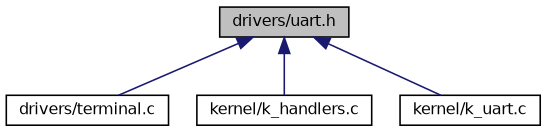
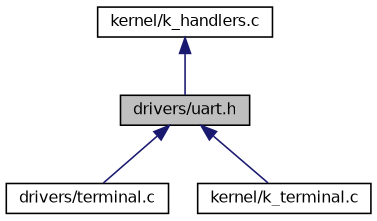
  digraph {
    node [color=black fillcolor=white fontname=Helvetica fontsize=10 shape=record style=filled]
    edge [color=midnightblue dir=back fontname=Helvetica fontsize=10 labelfontname=Helvetica labelfontsize=10 style=solid]
    n1 [fillcolor=grey75 fontcolor=black height=0.2 label="drivers/uart.h" width=0.4]
    n2 [height=0.2 label="drivers/terminal.c" width=0.4]
    n3 [height=0.2 label="kernel/k_handlers.c" width=0.4]
-   n4 [height=0.2 label="kernel/k_uart.c" width=0.4]
+   n4 [height=0.2 label="kernel/k_terminal.c" width=0.4]
    n1 -> n2
-   n1 -> n3
+   n3 -> n1
    n1 -> n4
  }
